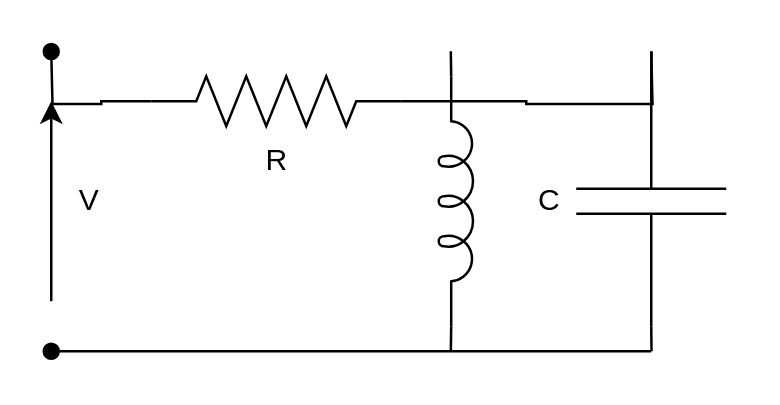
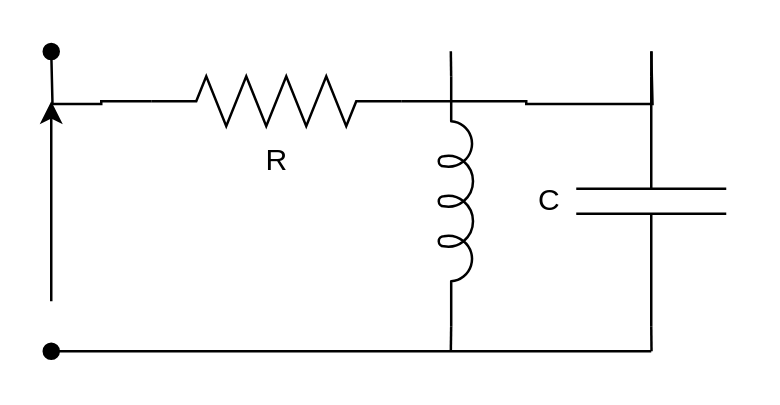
  <mxCell id="0" />
  <mxCell id="1" parent="0" />
  <mxCell id="2" style="edgeStyle=orthogonalEdgeStyle;rounded=0;orthogonalLoop=1;jettySize=auto;html=1;exitX=0;exitY=0.5;exitDx=0;exitDy=0;exitPerimeter=0;endArrow=oval;endFill=1;" edge="1" parent="1" source="4"><mxGeometry relative="1" as="geometry"><mxPoint x="20" y="20.111" as="targetPoint" /></mxGeometry></mxCell>
  <mxCell id="3" style="edgeStyle=orthogonalEdgeStyle;rounded=0;orthogonalLoop=1;jettySize=auto;html=1;exitX=1;exitY=0.5;exitDx=0;exitDy=0;exitPerimeter=0;endArrow=none;endFill=0;" edge="1" parent="1" source="4"><mxGeometry relative="1" as="geometry"><mxPoint x="260" y="20.111" as="targetPoint" /></mxGeometry></mxCell>
  <mxCell id="4" value="R" style="pointerEvents=1;verticalLabelPosition=bottom;shadow=0;dashed=0;align=center;html=1;verticalAlign=top;shape=mxgraph.electrical.resistors.resistor_2;" vertex="1" parent="1"><mxGeometry x="60" y="30" width="100" height="20" as="geometry" /></mxCell>
  <mxCell id="5" style="edgeStyle=orthogonalEdgeStyle;rounded=0;orthogonalLoop=1;jettySize=auto;html=1;exitX=0;exitY=0.5;exitDx=0;exitDy=0;exitPerimeter=0;endArrow=none;endFill=0;" edge="1" parent="1" source="7"><mxGeometry relative="1" as="geometry"><mxPoint x="260.111" y="20" as="targetPoint" /></mxGeometry></mxCell>
  <mxCell id="6" style="edgeStyle=orthogonalEdgeStyle;rounded=0;orthogonalLoop=1;jettySize=auto;html=1;exitX=1;exitY=0.5;exitDx=0;exitDy=0;exitPerimeter=0;endArrow=none;endFill=0;" edge="1" parent="1" source="7"><mxGeometry relative="1" as="geometry"><mxPoint x="260.111" y="140" as="targetPoint" /></mxGeometry></mxCell>
  <mxCell id="7" value="" style="pointerEvents=1;verticalLabelPosition=bottom;shadow=0;dashed=0;align=center;html=1;verticalAlign=top;shape=mxgraph.electrical.capacitors.capacitor_1;direction=south;" vertex="1" parent="1"><mxGeometry x="230" y="30" width="60" height="100" as="geometry" /></mxCell>
  <mxCell id="8" style="edgeStyle=orthogonalEdgeStyle;rounded=0;orthogonalLoop=1;jettySize=auto;html=1;exitX=0;exitY=0.645;exitDx=0;exitDy=0;exitPerimeter=0;endArrow=none;endFill=0;" edge="1" parent="1" source="10"><mxGeometry relative="1" as="geometry"><mxPoint x="179.833" y="20" as="targetPoint" /></mxGeometry></mxCell>
  <mxCell id="9" style="edgeStyle=orthogonalEdgeStyle;rounded=0;orthogonalLoop=1;jettySize=auto;html=1;exitX=1;exitY=0.645;exitDx=0;exitDy=0;exitPerimeter=0;endArrow=none;endFill=0;" edge="1" parent="1" source="10"><mxGeometry relative="1" as="geometry"><mxPoint x="179.833" y="140" as="targetPoint" /></mxGeometry></mxCell>
  <mxCell id="10" value="" style="pointerEvents=1;verticalLabelPosition=bottom;shadow=0;dashed=0;align=center;html=1;verticalAlign=top;shape=mxgraph.electrical.inductors.inductor_5;direction=south;" vertex="1" parent="1"><mxGeometry x="175" y="30" width="14" height="100" as="geometry" /></mxCell>
  <mxCell id="11" value="" style="endArrow=none;html=1;rounded=0;endFill=0;startArrow=oval;startFill=1;" edge="1" parent="1"><mxGeometry width="50" height="50" relative="1" as="geometry"><mxPoint x="20" y="140" as="sourcePoint" /><mxPoint x="260" y="140" as="targetPoint" /></mxGeometry></mxCell>
  <mxCell id="12" value="" style="endArrow=classic;html=1;rounded=0;" edge="1" parent="1"><mxGeometry width="50" height="50" relative="1" as="geometry"><mxPoint x="20" y="120" as="sourcePoint" /><mxPoint x="20" y="40" as="targetPoint" /></mxGeometry></mxCell>
  <mxCell id="13" value="C" style="text;html=1;align=center;verticalAlign=middle;resizable=0;points=[];autosize=1;strokeColor=none;fillColor=none;" vertex="1" parent="1"><mxGeometry x="204" y="65" width="30" height="30" as="geometry" /></mxCell>
- <mxCell id="14" value="V" style="text;html=1;align=center;verticalAlign=middle;resizable=0;points=[];autosize=1;strokeColor=none;fillColor=none;" vertex="1" parent="1"><mxGeometry x="20" y="65" width="30" height="30" as="geometry" /></mxCell>
